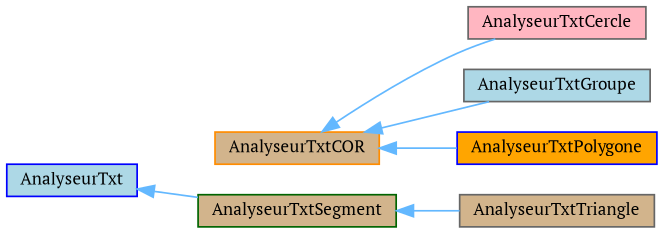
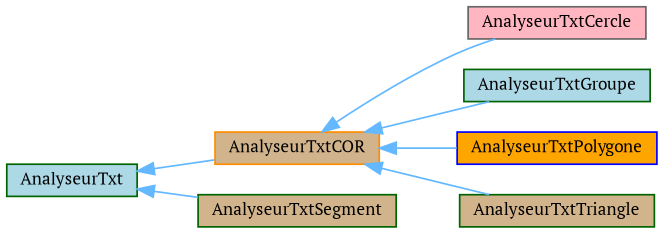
  digraph {
    fontname="PT Serif"
    rankdir=LR
    node [color=gray40 fillcolor=tan fontname="PT Serif" fontsize=10 shape=box style=filled]
    edge [color=steelblue1 dir=back fontname="PT Serif" fontsize=10 labelfontname=Helvetica labelfontsize=10 style=solid]
    n1 [color=darkorange fontcolor=black height=0.2 label=AnalyseurTxtCOR width=0.4]
    n2 [fillcolor=lightpink height=0.2 label=AnalyseurTxtCercle width=0.4]
-   n3 [fillcolor=lightblue height=0.2 label=AnalyseurTxtGroupe width=0.4]
+   n3 [color=darkgreen fillcolor=lightblue height=0.2 label=AnalyseurTxtGroupe width=0.4]
    n4 [color=blue fillcolor=orange height=0.2 label=AnalyseurTxtPolygone width=0.4]
-   n5 [height=0.2 label=AnalyseurTxtTriangle width=0.4]
+   n5 [color=darkgreen height=0.2 label=AnalyseurTxtTriangle width=0.4]
    n6 [color=darkgreen height=0.2 label=AnalyseurTxtSegment width=0.4]
-   n7 [color=blue fillcolor=lightblue height=0.2 label=AnalyseurTxt width=0.4]
+   n7 [color=darkgreen fillcolor=lightblue height=0.2 label=AnalyseurTxt width=0.4]
    n1 -> n2
    n1 -> n3
    n1 -> n4
-   n6 -> n5
+   n1 -> n5
+   n7 -> n1
    n7 -> n6
  }
